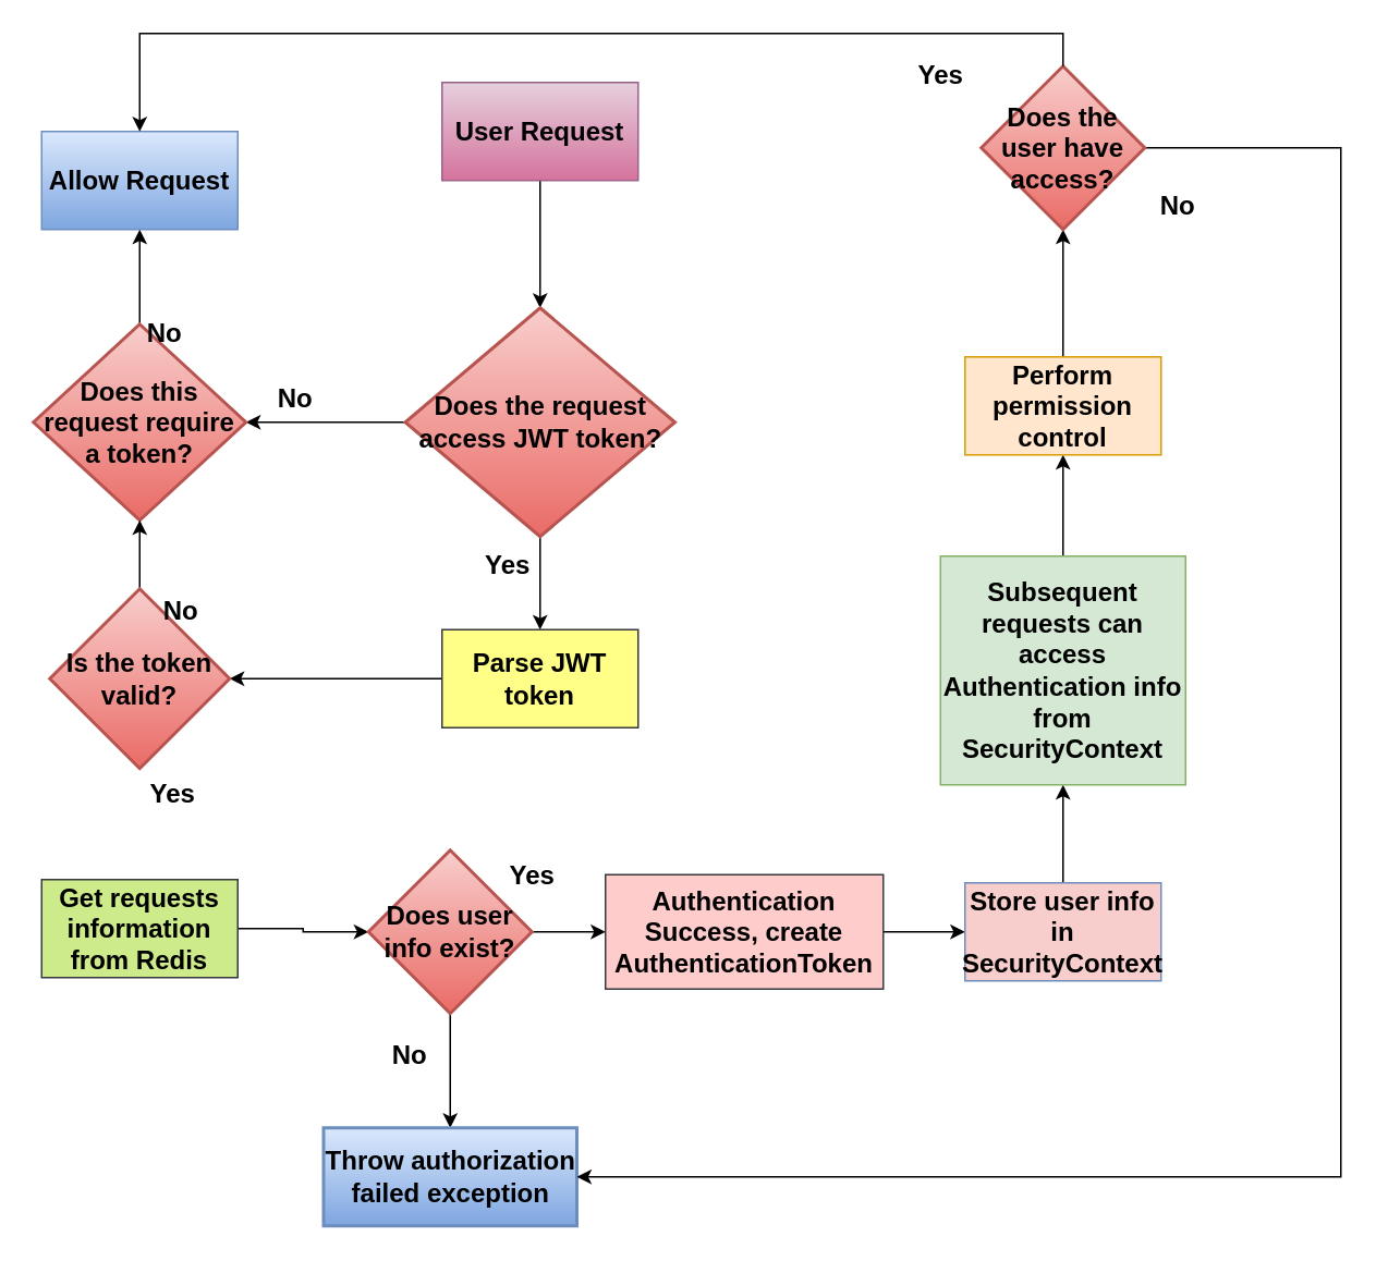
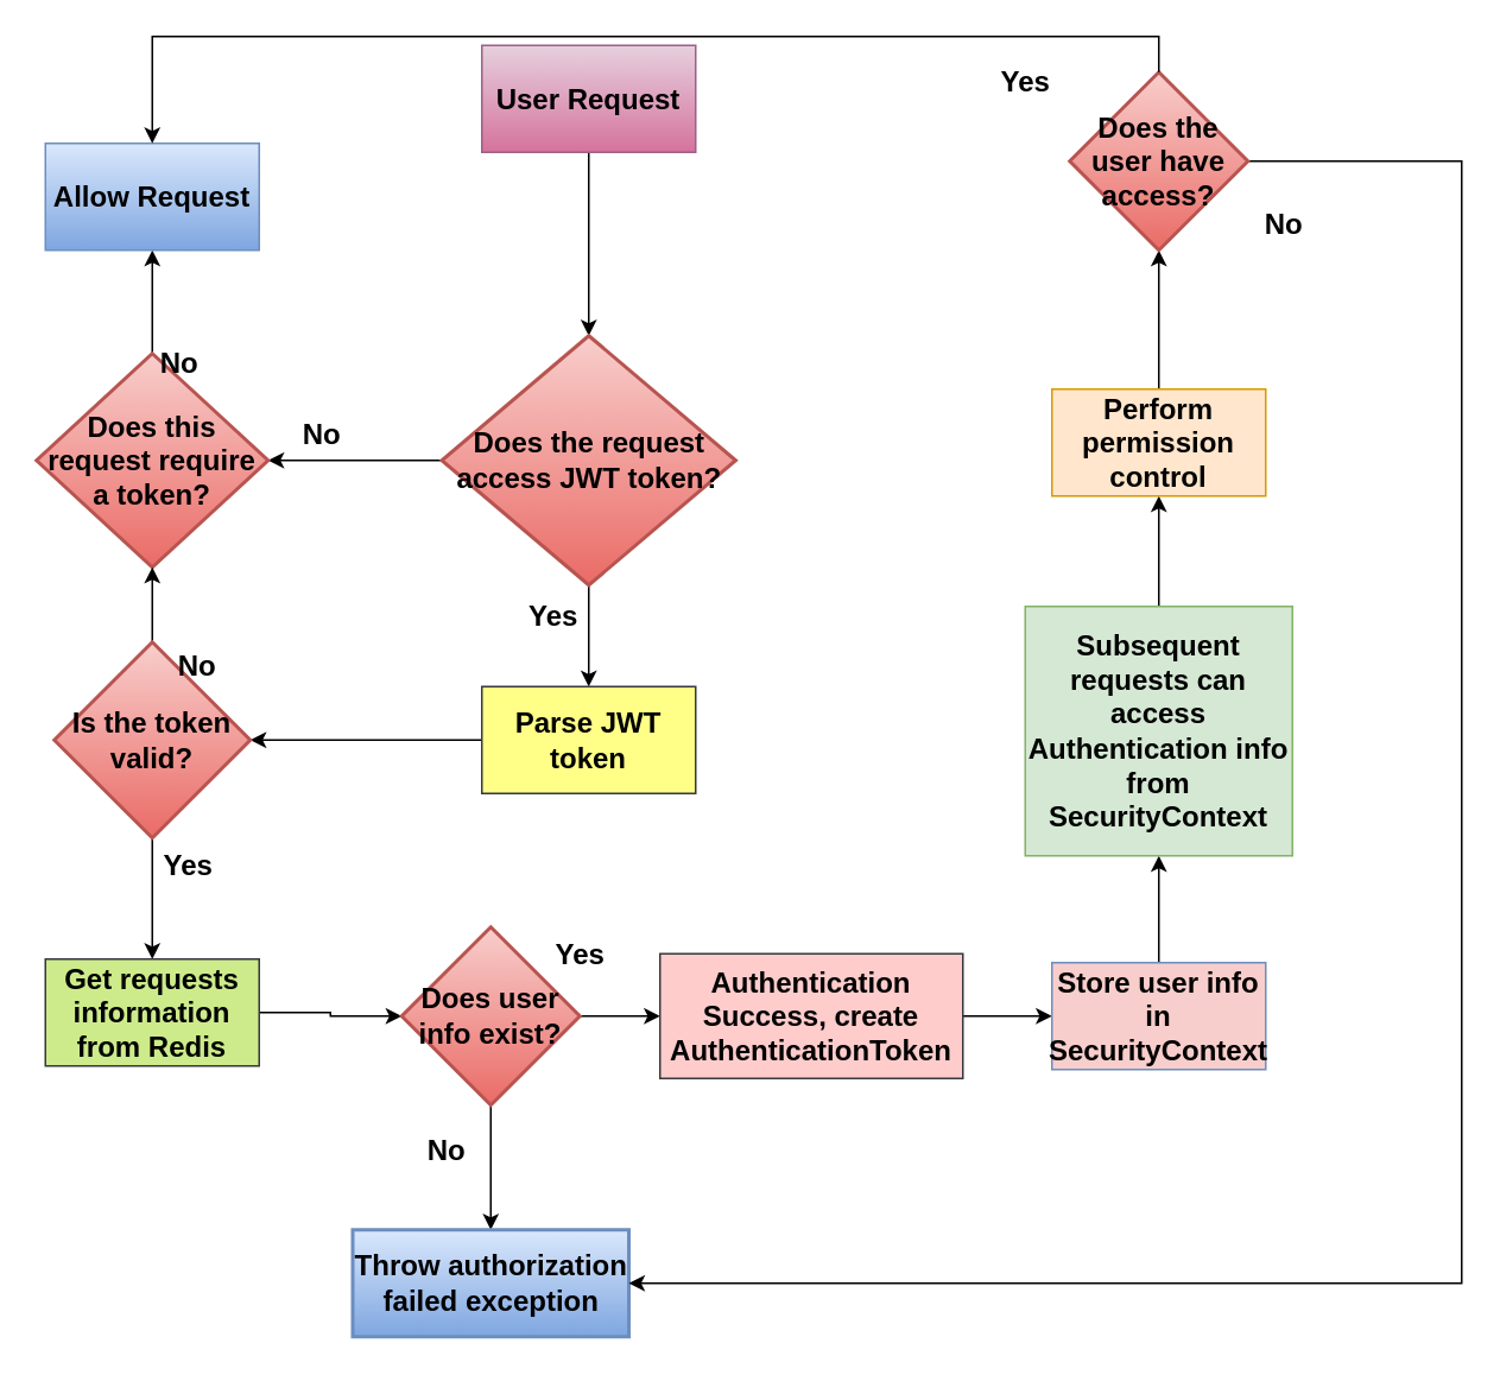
  <mxCell id="0" />
  <mxCell id="1" parent="0" />
  <mxCell id="2" value="" style="edgeStyle=orthogonalEdgeStyle;rounded=0;orthogonalLoop=1;jettySize=auto;html=1;fontSize=16;fontStyle=1" edge="1" parent="1" source="3" target="6"><mxGeometry relative="1" as="geometry" /></mxCell>
- <mxCell id="3" value="User Request" style="rounded=0;whiteSpace=wrap;html=1;fontSize=16;fontStyle=1;fillColor=#e6d0de;gradientColor=#d5739d;strokeColor=#996185;" vertex="1" parent="1"><mxGeometry x="270" y="50" width="120" height="60" as="geometry" /></mxCell>
+ <mxCell id="3" value="User Request" style="rounded=0;whiteSpace=wrap;html=1;fontSize=16;fontStyle=1;fillColor=#e6d0de;gradientColor=#d5739d;strokeColor=#996185;" vertex="1" parent="1"><mxGeometry x="270" y="25" width="120" height="60" as="geometry" /></mxCell>
  <mxCell id="4" value="" style="edgeStyle=orthogonalEdgeStyle;rounded=0;orthogonalLoop=1;jettySize=auto;html=1;fontSize=16;fontStyle=1;entryX=1;entryY=0.5;entryDx=0;entryDy=0;entryPerimeter=0;" edge="1" parent="1" source="6" target="9"><mxGeometry relative="1" as="geometry"><mxPoint x="150" y="270" as="targetPoint" /></mxGeometry></mxCell>
  <mxCell id="5" value="" style="edgeStyle=orthogonalEdgeStyle;rounded=0;orthogonalLoop=1;jettySize=auto;html=1;fontSize=16;fontStyle=1" edge="1" parent="1" source="6" target="13"><mxGeometry relative="1" as="geometry" /></mxCell>
  <mxCell id="6" value="Does the request access JWT token?" style="strokeWidth=2;html=1;shape=mxgraph.flowchart.decision;whiteSpace=wrap;fontSize=16;fontStyle=1;fillColor=#f8cecc;strokeColor=#b85450;gradientColor=#ea6b66;" vertex="1" parent="1"><mxGeometry x="247.5" y="188" width="165" height="140" as="geometry" /></mxCell>
  <mxCell id="7" value="No" style="text;html=1;align=center;verticalAlign=middle;resizable=0;points=[];autosize=1;strokeColor=none;fillColor=none;fontSize=16;fontStyle=1" vertex="1" parent="1"><mxGeometry x="160" y="228" width="40" height="30" as="geometry" /></mxCell>
  <mxCell id="8" value="" style="edgeStyle=orthogonalEdgeStyle;rounded=0;orthogonalLoop=1;jettySize=auto;html=1;fontSize=16;fontStyle=1" edge="1" parent="1" source="9" target="10"><mxGeometry relative="1" as="geometry" /></mxCell>
  <mxCell id="9" value="Does this request require a token?" style="strokeWidth=2;html=1;shape=mxgraph.flowchart.decision;whiteSpace=wrap;fontSize=16;fontStyle=1;fillColor=#f8cecc;gradientColor=#ea6b66;strokeColor=#b85450;" vertex="1" parent="1"><mxGeometry x="20" y="198" width="130" height="120" as="geometry" /></mxCell>
  <mxCell id="10" value="Allow Request" style="rounded=0;whiteSpace=wrap;html=1;fontSize=16;fontStyle=1;fillColor=#dae8fc;gradientColor=#7ea6e0;strokeColor=#6c8ebf;" vertex="1" parent="1"><mxGeometry x="25" y="80" width="120" height="60" as="geometry" /></mxCell>
  <mxCell id="11" value="No" style="text;html=1;align=center;verticalAlign=middle;resizable=0;points=[];autosize=1;strokeColor=none;fillColor=none;fontSize=16;fontStyle=1" vertex="1" parent="1"><mxGeometry x="80" y="188" width="40" height="30" as="geometry" /></mxCell>
  <mxCell id="12" value="" style="edgeStyle=orthogonalEdgeStyle;rounded=0;orthogonalLoop=1;jettySize=auto;html=1;fontSize=16;fontStyle=1" edge="1" parent="1" source="13" target="17"><mxGeometry relative="1" as="geometry" /></mxCell>
  <mxCell id="13" value="Parse JWT token" style="rounded=0;whiteSpace=wrap;html=1;fontSize=16;fontStyle=1;fillColor=#ffff88;strokeColor=#36393d;" vertex="1" parent="1"><mxGeometry x="270" y="385" width="120" height="60" as="geometry" /></mxCell>
  <mxCell id="14" value="Yes" style="text;html=1;align=center;verticalAlign=middle;resizable=0;points=[];autosize=1;strokeColor=none;fillColor=none;fontSize=16;fontStyle=1" vertex="1" parent="1"><mxGeometry x="285" y="330" width="50" height="30" as="geometry" /></mxCell>
  <mxCell id="15" value="" style="edgeStyle=orthogonalEdgeStyle;rounded=0;orthogonalLoop=1;jettySize=auto;html=1;fontSize=16;fontStyle=1" edge="1" parent="1" source="17" target="9"><mxGeometry relative="1" as="geometry" /></mxCell>
+ <mxCell id="16" value="" style="edgeStyle=orthogonalEdgeStyle;rounded=0;orthogonalLoop=1;jettySize=auto;html=1;fontSize=16;fontStyle=1" edge="1" parent="1" source="17" target="20"><mxGeometry relative="1" as="geometry" /></mxCell>
  <mxCell id="17" value="Is the token valid?" style="strokeWidth=2;html=1;shape=mxgraph.flowchart.decision;whiteSpace=wrap;fontSize=16;fontStyle=1;fillColor=#f8cecc;gradientColor=#ea6b66;strokeColor=#b85450;" vertex="1" parent="1"><mxGeometry x="30" y="360" width="110" height="110" as="geometry" /></mxCell>
  <mxCell id="18" value="No" style="text;html=1;align=center;verticalAlign=middle;resizable=0;points=[];autosize=1;strokeColor=none;fillColor=none;fontSize=16;fontStyle=1" vertex="1" parent="1"><mxGeometry x="90" y="358" width="40" height="30" as="geometry" /></mxCell>
  <mxCell id="19" value="" style="edgeStyle=orthogonalEdgeStyle;rounded=0;orthogonalLoop=1;jettySize=auto;html=1;fontSize=16;fontStyle=1" edge="1" parent="1" source="20" target="24"><mxGeometry relative="1" as="geometry" /></mxCell>
  <mxCell id="20" value="Get requests information from Redis" style="rounded=0;whiteSpace=wrap;html=1;fontSize=16;fontStyle=1;fillColor=#cdeb8b;strokeColor=#36393d;" vertex="1" parent="1"><mxGeometry x="25" y="538" width="120" height="60" as="geometry" /></mxCell>
  <mxCell id="21" value="Yes" style="text;html=1;align=center;verticalAlign=middle;resizable=0;points=[];autosize=1;strokeColor=none;fillColor=none;fontSize=16;fontStyle=1" vertex="1" parent="1"><mxGeometry x="80" y="470" width="50" height="30" as="geometry" /></mxCell>
  <mxCell id="22" value="" style="edgeStyle=orthogonalEdgeStyle;rounded=0;orthogonalLoop=1;jettySize=auto;html=1;fontSize=16;fontStyle=1" edge="1" parent="1" source="24" target="27"><mxGeometry relative="1" as="geometry" /></mxCell>
  <mxCell id="23" value="" style="edgeStyle=orthogonalEdgeStyle;rounded=0;orthogonalLoop=1;jettySize=auto;html=1;fontSize=16;fontStyle=1" edge="1" parent="1" source="24" target="31"><mxGeometry relative="1" as="geometry" /></mxCell>
  <mxCell id="24" value="Does user info exist?" style="strokeWidth=2;html=1;shape=mxgraph.flowchart.decision;whiteSpace=wrap;fontSize=16;fontStyle=1;fillColor=#f8cecc;gradientColor=#ea6b66;strokeColor=#b85450;" vertex="1" parent="1"><mxGeometry x="225" y="520" width="100" height="100" as="geometry" /></mxCell>
  <mxCell id="25" value="No" style="text;html=1;align=center;verticalAlign=middle;resizable=0;points=[];autosize=1;strokeColor=none;fillColor=none;fontSize=16;fontStyle=1" vertex="1" parent="1"><mxGeometry x="230" y="630" width="40" height="30" as="geometry" /></mxCell>
  <mxCell id="26" value="" style="edgeStyle=orthogonalEdgeStyle;rounded=0;orthogonalLoop=1;jettySize=auto;html=1;fontSize=16;fontStyle=1" edge="1" parent="1" source="27" target="30"><mxGeometry relative="1" as="geometry" /></mxCell>
  <mxCell id="27" value="Authentication Success, create AuthenticationToken" style="rounded=0;whiteSpace=wrap;html=1;fontSize=16;fontStyle=1;fillColor=#ffcccc;strokeColor=#36393d;" vertex="1" parent="1"><mxGeometry x="370" y="535" width="170" height="70" as="geometry" /></mxCell>
  <mxCell id="28" value="Yes" style="text;html=1;align=center;verticalAlign=middle;resizable=0;points=[];autosize=1;strokeColor=none;fillColor=none;fontSize=16;fontStyle=1" vertex="1" parent="1"><mxGeometry x="300" y="520" width="50" height="30" as="geometry" /></mxCell>
  <mxCell id="29" value="" style="edgeStyle=orthogonalEdgeStyle;rounded=0;orthogonalLoop=1;jettySize=auto;html=1;fontSize=16;fontStyle=1" edge="1" parent="1" source="30" target="33"><mxGeometry relative="1" as="geometry" /></mxCell>
  <mxCell id="30" value="Store user info in SecurityContext" style="rounded=0;whiteSpace=wrap;html=1;fontSize=16;fontStyle=1;fillColor=#f8cecc;strokeColor=#6c8ebf;" vertex="1" parent="1"><mxGeometry x="590" y="540" width="120" height="60" as="geometry" /></mxCell>
  <mxCell id="31" value="Throw authorization failed exception" style="whiteSpace=wrap;html=1;strokeWidth=2;fontSize=16;fontStyle=1;fillColor=#dae8fc;gradientColor=#7ea6e0;strokeColor=#6c8ebf;" vertex="1" parent="1"><mxGeometry x="197.5" y="690" width="155" height="60" as="geometry" /></mxCell>
  <mxCell id="32" value="" style="edgeStyle=orthogonalEdgeStyle;rounded=0;orthogonalLoop=1;jettySize=auto;html=1;fontSize=16;fontStyle=1" edge="1" parent="1" source="33" target="35"><mxGeometry relative="1" as="geometry" /></mxCell>
  <mxCell id="33" value="Subsequent requests can access Authentication info from SecurityContext" style="rounded=0;whiteSpace=wrap;html=1;fontSize=16;fontStyle=1;fillColor=#d5e8d4;strokeColor=#82b366;" vertex="1" parent="1"><mxGeometry x="575" y="340" width="150" height="140" as="geometry" /></mxCell>
  <mxCell id="34" value="" style="edgeStyle=orthogonalEdgeStyle;rounded=0;orthogonalLoop=1;jettySize=auto;html=1;fontSize=16;fontStyle=1" edge="1" parent="1" source="35" target="37"><mxGeometry relative="1" as="geometry" /></mxCell>
  <mxCell id="35" value="Perform permission control" style="rounded=0;whiteSpace=wrap;html=1;fontSize=16;fontStyle=1;fillColor=#ffe6cc;strokeColor=#d79b00;" vertex="1" parent="1"><mxGeometry x="590" y="218" width="120" height="60" as="geometry" /></mxCell>
  <mxCell id="36" style="edgeStyle=orthogonalEdgeStyle;rounded=0;orthogonalLoop=1;jettySize=auto;html=1;entryX=1;entryY=0.5;entryDx=0;entryDy=0;" edge="1" parent="1" source="37" target="31"><mxGeometry relative="1" as="geometry"><Array as="points"><mxPoint x="820" y="90" /><mxPoint x="820" y="720" /></Array></mxGeometry></mxCell>
  <mxCell id="37" value="Does the user have access?" style="strokeWidth=2;html=1;shape=mxgraph.flowchart.decision;whiteSpace=wrap;fontSize=16;fontStyle=1;fillColor=#f8cecc;gradientColor=#ea6b66;strokeColor=#b85450;" vertex="1" parent="1"><mxGeometry x="600" y="40" width="100" height="100" as="geometry" /></mxCell>
  <mxCell id="38" value="No" style="text;html=1;align=center;verticalAlign=middle;resizable=0;points=[];autosize=1;strokeColor=none;fillColor=none;fontSize=16;fontStyle=1" vertex="1" parent="1"><mxGeometry x="700" y="110" width="40" height="30" as="geometry" /></mxCell>
  <mxCell id="39" value="" style="endArrow=classic;html=1;rounded=0;exitX=0.5;exitY=0;exitDx=0;exitDy=0;exitPerimeter=0;entryX=0.5;entryY=0;entryDx=0;entryDy=0;fontSize=16;fontStyle=1" edge="1" parent="1" source="37" target="10"><mxGeometry width="50" height="50" relative="1" as="geometry"><mxPoint x="360" y="370" as="sourcePoint" /><mxPoint x="410" y="320" as="targetPoint" /><Array as="points"><mxPoint x="650" y="20" /><mxPoint x="85" y="20" /></Array></mxGeometry></mxCell>
  <mxCell id="40" value="Yes" style="text;html=1;align=center;verticalAlign=middle;resizable=0;points=[];autosize=1;strokeColor=none;fillColor=none;fontSize=16;fontStyle=1" vertex="1" parent="1"><mxGeometry x="550" y="30" width="50" height="30" as="geometry" /></mxCell>
